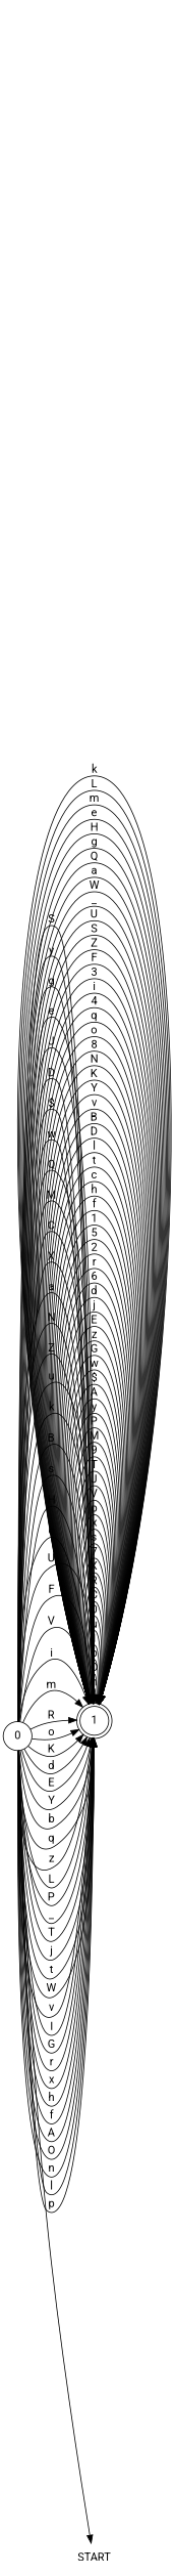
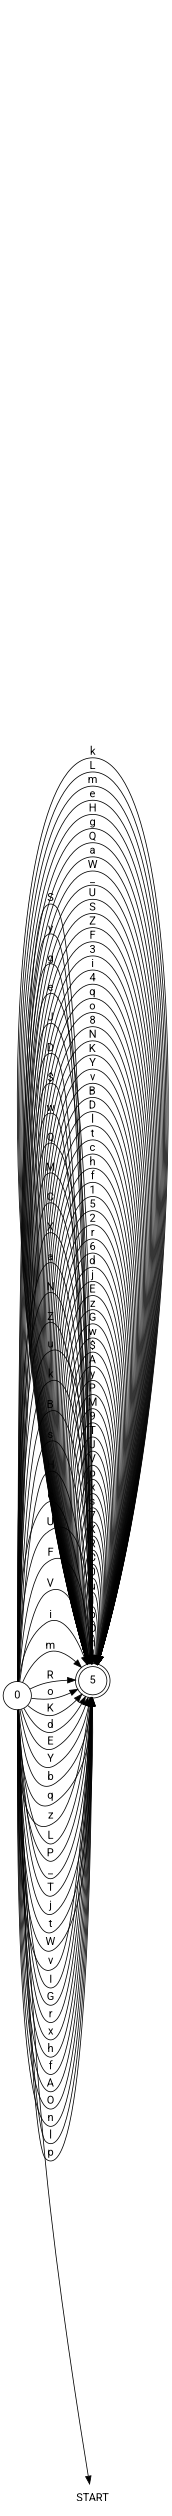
  digraph {
    fontname=Roboto
    rankdir=LR
    node [fontname=Roboto]
    edge [fontname=Roboto]
    n1 [label=0 shape=circle]
-   n2 [label=1 shape=doublecircle]
+   n2 [label=5 shape=doublecircle]
    START [shape=plaintext]
    n1 -> n2 [label=S]
    n1 -> n2 [label=y]
    n1 -> n2 [label=g]
    n1 -> n2 [label=e]
    n1 -> n2 [label=J]
    n1 -> n2 [label=D]
    n1 -> n2 [label="$"]
    n1 -> n2 [label=w]
    n1 -> n2 [label=Q]
    n1 -> n2 [label=M]
    n1 -> n2 [label=C]
    n1 -> n2 [label=X]
    n1 -> n2 [label=a]
    n1 -> n2 [label=N]
    n1 -> n2 [label=Z]
    n1 -> n2 [label=u]
    n1 -> n2 [label=k]
    n1 -> n2 [label=B]
    n1 -> n2 [label=s]
    n1 -> n2 [label=H]
    n1 -> n2 [label=c]
    n1 -> n2 [label=U]
    n1 -> n2 [label=F]
    n1 -> n2 [label=V]
    n1 -> n2 [label=i]
    n1 -> n2 [label=m]
    n1 -> n2 [label=R]
    n1 -> n2 [label=o]
    n1 -> n2 [label=K]
    n1 -> n2 [label=d]
    n1 -> n2 [label=E]
    n1 -> n2 [label=Y]
    n1 -> n2 [label=b]
    n1 -> n2 [label=q]
    n1 -> n2 [label=z]
    n1 -> n2 [label=L]
    n1 -> n2 [label=P]
    n1 -> n2 [label=_]
    n1 -> n2 [label=T]
    n1 -> n2 [label=j]
    n1 -> n2 [label=t]
    n1 -> n2 [label=W]
    n1 -> n2 [label=v]
    n1 -> n2 [label=I]
    n1 -> n2 [label=G]
    n1 -> n2 [label=r]
    n1 -> n2 [label=x]
    n1 -> n2 [label=h]
    n1 -> n2 [label=f]
    n1 -> n2 [label=A]
    n1 -> n2 [label=O]
    n1 -> n2 [label=n]
    n1 -> n2 [label=l]
    n1 -> n2 [label=p]
    n1 -> START
    n2 -> n2 [label=n]
    n2 -> n2 [label=O]
    n2 -> n2 [label=b]
    n2 -> n2 [label=I]
    n2 -> n2 [label=u]
    n2 -> n2 [label=0]
    n2 -> n2 [label=C]
    n2 -> n2 [label=R]
    n2 -> n2 [label=X]
    n2 -> n2 [label=7]
    n2 -> n2 [label=s]
    n2 -> n2 [label=x]
    n2 -> n2 [label=p]
    n2 -> n2 [label=V]
    n2 -> n2 [label=J]
    n2 -> n2 [label=T]
    n2 -> n2 [label=9]
    n2 -> n2 [label=M]
    n2 -> n2 [label=P]
    n2 -> n2 [label=y]
    n2 -> n2 [label=A]
    n2 -> n2 [label="$"]
    n2 -> n2 [label=w]
    n2 -> n2 [label=G]
    n2 -> n2 [label=z]
    n2 -> n2 [label=E]
    n2 -> n2 [label=j]
    n2 -> n2 [label=d]
    n2 -> n2 [label=6]
    n2 -> n2 [label=r]
    n2 -> n2 [label=2]
    n2 -> n2 [label=5]
    n2 -> n2 [label=1]
    n2 -> n2 [label=f]
    n2 -> n2 [label=h]
    n2 -> n2 [label=c]
    n2 -> n2 [label=t]
    n2 -> n2 [label=l]
    n2 -> n2 [label=D]
    n2 -> n2 [label=B]
    n2 -> n2 [label=v]
    n2 -> n2 [label=Y]
    n2 -> n2 [label=K]
    n2 -> n2 [label=N]
    n2 -> n2 [label=8]
    n2 -> n2 [label=o]
    n2 -> n2 [label=q]
    n2 -> n2 [label=4]
    n2 -> n2 [label=i]
    n2 -> n2 [label=3]
    n2 -> n2 [label=F]
    n2 -> n2 [label=Z]
    n2 -> n2 [label=S]
    n2 -> n2 [label=U]
    n2 -> n2 [label=_]
    n2 -> n2 [label=W]
    n2 -> n2 [label=a]
    n2 -> n2 [label=Q]
    n2 -> n2 [label=g]
    n2 -> n2 [label=H]
    n2 -> n2 [label=e]
    n2 -> n2 [label=m]
    n2 -> n2 [label=L]
    n2 -> n2 [label=k]
  }
